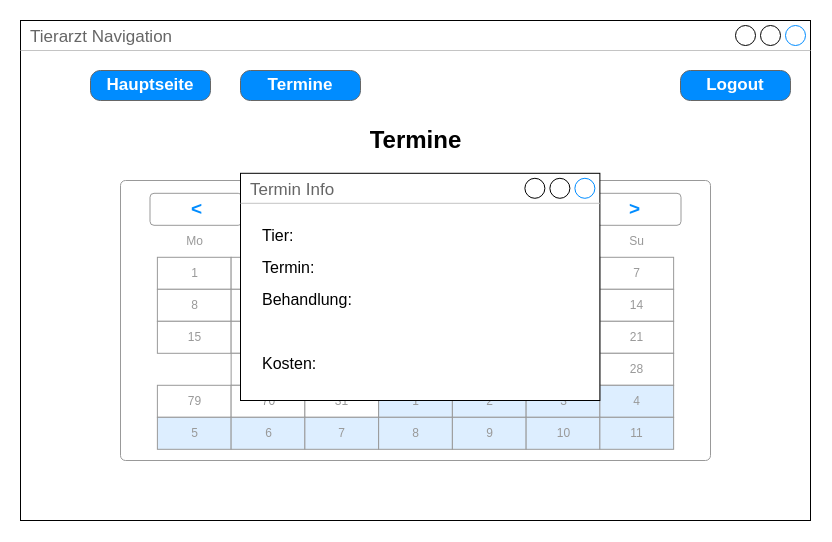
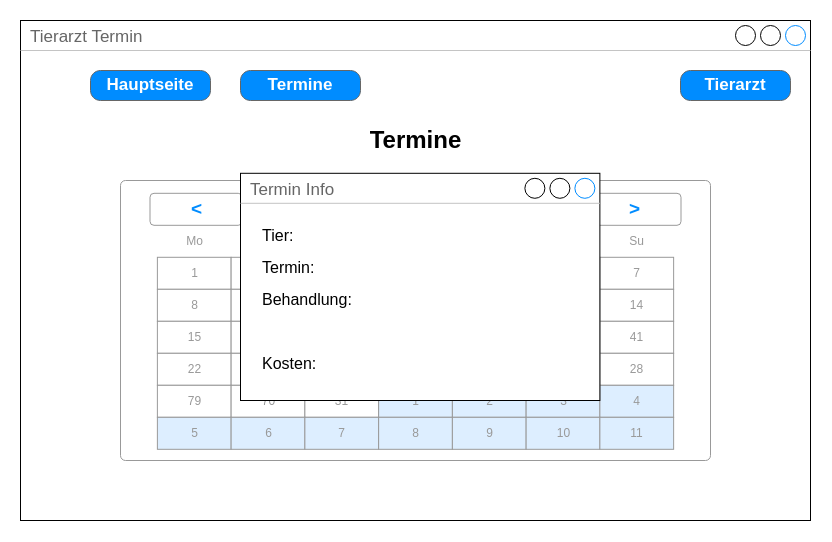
  <mxCell id="0" />
  <mxCell id="1" parent="0" />
- <mxCell id="2" value="Tierarzt Navigation" style="strokeWidth=1;shadow=0;dashed=0;align=center;html=1;shape=mxgraph.mockup.containers.window;align=left;verticalAlign=top;spacingLeft=8;strokeColor2=#008cff;strokeColor3=#c4c4c4;fontColor=#666666;mainText=;fontSize=17;labelBackgroundColor=none;" vertex="1" parent="1"><mxGeometry x="20" y="20" width="790" height="500" as="geometry" /></mxCell>
- <mxCell id="3" value="Logout" style="strokeWidth=1;shadow=0;dashed=0;align=center;html=1;shape=mxgraph.mockup.buttons.button;strokeColor=#666666;fontColor=#ffffff;mainText=;buttonStyle=round;fontSize=17;fontStyle=1;fillColor=#008cff;whiteSpace=wrap;" vertex="1" parent="1"><mxGeometry x="680" y="70" width="110" height="30" as="geometry" /></mxCell>
+ <mxCell id="2" value="Tierarzt Termin" style="strokeWidth=1;shadow=0;dashed=0;align=center;html=1;shape=mxgraph.mockup.containers.window;align=left;verticalAlign=top;spacingLeft=8;strokeColor2=#008cff;strokeColor3=#c4c4c4;fontColor=#666666;mainText=;fontSize=17;labelBackgroundColor=none;" vertex="1" parent="1"><mxGeometry x="20" y="20" width="790" height="500" as="geometry" /></mxCell>
+ <mxCell id="3" value="Tierarzt" style="strokeWidth=1;shadow=0;dashed=0;align=center;html=1;shape=mxgraph.mockup.buttons.button;strokeColor=#666666;fontColor=#ffffff;mainText=;buttonStyle=round;fontSize=17;fontStyle=1;fillColor=#008cff;whiteSpace=wrap;" vertex="1" parent="1"><mxGeometry x="680" y="70" width="110" height="30" as="geometry" /></mxCell>
  <mxCell id="4" value="Termine" style="strokeWidth=1;shadow=0;dashed=0;align=center;html=1;shape=mxgraph.mockup.buttons.button;strokeColor=#666666;fontColor=#ffffff;mainText=;buttonStyle=round;fontSize=17;fontStyle=1;fillColor=#008cff;whiteSpace=wrap;" vertex="1" parent="1"><mxGeometry x="240" y="70" width="120" height="30" as="geometry" /></mxCell>
  <mxCell id="5" value="Hauptseite" style="strokeWidth=1;shadow=0;dashed=0;align=center;html=1;shape=mxgraph.mockup.buttons.button;strokeColor=#666666;fontColor=#ffffff;mainText=;buttonStyle=round;fontSize=17;fontStyle=1;fillColor=#008cff;whiteSpace=wrap;" vertex="1" parent="1"><mxGeometry x="90" y="70" width="120" height="30" as="geometry" /></mxCell>
  <mxCell id="6" value="Termine" style="text;strokeColor=none;fillColor=none;html=1;fontSize=24;fontStyle=1;verticalAlign=middle;align=center;" vertex="1" parent="1"><mxGeometry x="365" y="120" width="100" height="40" as="geometry" /></mxCell>
  <mxCell id="7" value="" style="strokeWidth=1;shadow=0;dashed=0;align=center;html=1;shape=mxgraph.mockup.forms.rrect;rSize=5;strokeColor=#999999;fillColor=#ffffff;" vertex="1" parent="1"><mxGeometry x="120" y="180" width="590" height="280" as="geometry" /></mxCell>
  <mxCell id="8" value="Mai 2020" style="strokeWidth=1;shadow=0;dashed=0;align=center;html=1;shape=mxgraph.mockup.forms.anchor;fontColor=#999999;" vertex="1" parent="7"><mxGeometry x="110.625" y="12.8" width="368.75" height="32" as="geometry" /></mxCell>
  <mxCell id="9" value="&lt;" style="strokeWidth=1;shadow=0;dashed=0;align=center;html=1;shape=mxgraph.mockup.forms.rrect;rSize=4;strokeColor=#999999;fontColor=#008cff;fontSize=19;fontStyle=1;" vertex="1" parent="7"><mxGeometry x="29.5" y="12.8" width="92.188" height="32" as="geometry" /></mxCell>
  <mxCell id="10" value="&gt;" style="strokeWidth=1;shadow=0;dashed=0;align=center;html=1;shape=mxgraph.mockup.forms.rrect;rSize=4;strokeColor=#999999;fontColor=#008cff;fontSize=19;fontStyle=1;" vertex="1" parent="7"><mxGeometry x="468.312" y="12.8" width="92.188" height="32" as="geometry" /></mxCell>
  <mxCell id="11" value="Mo" style="strokeWidth=1;shadow=0;dashed=0;align=center;html=1;shape=mxgraph.mockup.forms.anchor;fontColor=#999999;" vertex="1" parent="7"><mxGeometry x="36.875" y="44.8" width="73.75" height="32" as="geometry" /></mxCell>
  <mxCell id="12" value="Tu" style="strokeWidth=1;shadow=0;dashed=0;align=center;html=1;shape=mxgraph.mockup.forms.anchor;fontColor=#999999;" vertex="1" parent="7"><mxGeometry x="110.625" y="44.8" width="73.75" height="32" as="geometry" /></mxCell>
  <mxCell id="13" value="We" style="strokeWidth=1;shadow=0;dashed=0;align=center;html=1;shape=mxgraph.mockup.forms.anchor;fontColor=#999999;" vertex="1" parent="7"><mxGeometry x="184.375" y="44.8" width="73.75" height="32" as="geometry" /></mxCell>
  <mxCell id="14" value="Th" style="strokeWidth=1;shadow=0;dashed=0;align=center;html=1;shape=mxgraph.mockup.forms.anchor;fontColor=#999999;" vertex="1" parent="7"><mxGeometry x="258.125" y="44.8" width="73.75" height="32" as="geometry" /></mxCell>
  <mxCell id="15" value="Fr" style="strokeWidth=1;shadow=0;dashed=0;align=center;html=1;shape=mxgraph.mockup.forms.anchor;fontColor=#999999;" vertex="1" parent="7"><mxGeometry x="331.875" y="44.8" width="73.75" height="32" as="geometry" /></mxCell>
  <mxCell id="16" value="Sa" style="strokeWidth=1;shadow=0;dashed=0;align=center;html=1;shape=mxgraph.mockup.forms.anchor;fontColor=#999999;" vertex="1" parent="7"><mxGeometry x="405.625" y="44.8" width="73.75" height="32" as="geometry" /></mxCell>
  <mxCell id="17" value="Su" style="strokeWidth=1;shadow=0;dashed=0;align=center;html=1;shape=mxgraph.mockup.forms.anchor;fontColor=#999999;" vertex="1" parent="7"><mxGeometry x="479.375" y="44.8" width="73.75" height="32" as="geometry" /></mxCell>
  <mxCell id="18" value="1" style="strokeWidth=1;shadow=0;dashed=0;align=center;html=1;shape=mxgraph.mockup.forms.rrect;rSize=0;strokeColor=#999999;fontColor=#999999;" vertex="1" parent="7"><mxGeometry x="36.875" y="76.8" width="73.75" height="32" as="geometry" /></mxCell>
  <mxCell id="19" value="2" style="strokeWidth=1;shadow=0;dashed=0;align=center;html=1;shape=mxgraph.mockup.forms.rrect;rSize=0;strokeColor=#999999;fontColor=#999999;" vertex="1" parent="7"><mxGeometry x="110.625" y="76.8" width="73.75" height="32" as="geometry" /></mxCell>
  <mxCell id="20" value="3" style="strokeWidth=1;shadow=0;dashed=0;align=center;html=1;shape=mxgraph.mockup.forms.rrect;rSize=0;strokeColor=#999999;fontColor=#999999;" vertex="1" parent="7"><mxGeometry x="184.375" y="76.8" width="73.75" height="32" as="geometry" /></mxCell>
  <mxCell id="21" value="4" style="strokeWidth=1;shadow=0;dashed=0;align=center;html=1;shape=mxgraph.mockup.forms.rrect;rSize=0;strokeColor=#999999;fontColor=#999999;" vertex="1" parent="7"><mxGeometry x="258.125" y="76.8" width="73.75" height="32" as="geometry" /></mxCell>
  <mxCell id="22" value="5" style="strokeWidth=1;shadow=0;dashed=0;align=center;html=1;shape=mxgraph.mockup.forms.rrect;rSize=0;strokeColor=#999999;fontColor=#999999;" vertex="1" parent="7"><mxGeometry x="331.875" y="76.8" width="73.75" height="32" as="geometry" /></mxCell>
  <mxCell id="23" value="6" style="strokeWidth=1;shadow=0;dashed=0;align=center;html=1;shape=mxgraph.mockup.forms.rrect;rSize=0;strokeColor=#999999;fontColor=#999999;" vertex="1" parent="7"><mxGeometry x="405.625" y="76.8" width="73.75" height="32" as="geometry" /></mxCell>
  <mxCell id="24" value="7" style="strokeWidth=1;shadow=0;dashed=0;align=center;html=1;shape=mxgraph.mockup.forms.rrect;rSize=0;strokeColor=#999999;fontColor=#999999;" vertex="1" parent="7"><mxGeometry x="479.375" y="76.8" width="73.75" height="32" as="geometry" /></mxCell>
  <mxCell id="25" value="8" style="strokeWidth=1;shadow=0;dashed=0;align=center;html=1;shape=mxgraph.mockup.forms.rrect;rSize=0;strokeColor=#999999;fontColor=#999999;" vertex="1" parent="7"><mxGeometry x="36.875" y="108.8" width="73.75" height="32" as="geometry" /></mxCell>
  <mxCell id="26" value="9" style="strokeWidth=1;shadow=0;dashed=0;align=center;html=1;shape=mxgraph.mockup.forms.rrect;rSize=0;strokeColor=#999999;fontColor=#999999;" vertex="1" parent="7"><mxGeometry x="110.625" y="108.8" width="73.75" height="32" as="geometry" /></mxCell>
  <mxCell id="27" value="10" style="strokeWidth=1;shadow=0;dashed=0;align=center;html=1;shape=mxgraph.mockup.forms.rrect;rSize=0;strokeColor=#999999;fontColor=#999999;" vertex="1" parent="7"><mxGeometry x="184.375" y="108.8" width="73.75" height="32" as="geometry" /></mxCell>
  <mxCell id="28" value="11" style="strokeWidth=1;shadow=0;dashed=0;align=center;html=1;shape=mxgraph.mockup.forms.rrect;rSize=0;strokeColor=#999999;fontColor=#999999;" vertex="1" parent="7"><mxGeometry x="258.125" y="108.8" width="73.75" height="32" as="geometry" /></mxCell>
  <mxCell id="29" value="12" style="strokeWidth=1;shadow=0;dashed=0;align=center;html=1;shape=mxgraph.mockup.forms.rrect;rSize=0;strokeColor=#999999;fontColor=#999999;" vertex="1" parent="7"><mxGeometry x="331.875" y="108.8" width="73.75" height="32" as="geometry" /></mxCell>
  <mxCell id="30" value="13" style="strokeWidth=1;shadow=0;dashed=0;align=center;html=1;shape=mxgraph.mockup.forms.rrect;rSize=0;strokeColor=#999999;fontColor=#999999;" vertex="1" parent="7"><mxGeometry x="405.625" y="108.8" width="73.75" height="32" as="geometry" /></mxCell>
  <mxCell id="31" value="14" style="strokeWidth=1;shadow=0;dashed=0;align=center;html=1;shape=mxgraph.mockup.forms.rrect;rSize=0;strokeColor=#999999;fontColor=#999999;" vertex="1" parent="7"><mxGeometry x="479.375" y="108.8" width="73.75" height="32" as="geometry" /></mxCell>
  <mxCell id="32" value="15" style="strokeWidth=1;shadow=0;dashed=0;align=center;html=1;shape=mxgraph.mockup.forms.rrect;rSize=0;strokeColor=#999999;fontColor=#999999;" vertex="1" parent="7"><mxGeometry x="36.875" y="140.8" width="73.75" height="32" as="geometry" /></mxCell>
  <mxCell id="33" value="16" style="strokeWidth=1;shadow=0;dashed=0;align=center;html=1;shape=mxgraph.mockup.forms.rrect;rSize=0;strokeColor=#999999;fontColor=#999999;" vertex="1" parent="7"><mxGeometry x="110.625" y="140.8" width="73.75" height="32" as="geometry" /></mxCell>
  <mxCell id="34" value="17" style="strokeWidth=1;shadow=0;dashed=0;align=center;html=1;shape=mxgraph.mockup.forms.rrect;rSize=0;strokeColor=#999999;fontColor=#999999;" vertex="1" parent="7"><mxGeometry x="184.375" y="140.8" width="73.75" height="32" as="geometry" /></mxCell>
  <mxCell id="35" value="18" style="strokeWidth=1;shadow=0;dashed=0;align=center;html=1;shape=mxgraph.mockup.forms.rrect;rSize=0;strokeColor=#999999;fontColor=#999999;" vertex="1" parent="7"><mxGeometry x="258.125" y="140.8" width="73.75" height="32" as="geometry" /></mxCell>
  <mxCell id="36" value="19" style="strokeWidth=1;shadow=0;dashed=0;align=center;html=1;shape=mxgraph.mockup.forms.rrect;rSize=0;strokeColor=#999999;fontColor=#999999;" vertex="1" parent="7"><mxGeometry x="331.875" y="140.8" width="73.75" height="32" as="geometry" /></mxCell>
  <mxCell id="37" value="20" style="strokeWidth=1;shadow=0;dashed=0;align=center;html=1;shape=mxgraph.mockup.forms.rrect;rSize=0;strokeColor=#999999;fontColor=#999999;" vertex="1" parent="7"><mxGeometry x="405.625" y="140.8" width="73.75" height="32" as="geometry" /></mxCell>
- <mxCell id="38" value="21" style="strokeWidth=1;shadow=0;dashed=0;align=center;html=1;shape=mxgraph.mockup.forms.rrect;rSize=0;strokeColor=#999999;fontColor=#999999;" vertex="1" parent="7"><mxGeometry x="479.375" y="140.8" width="73.75" height="32" as="geometry" /></mxCell>
+ <mxCell id="38" value="41" style="strokeWidth=1;shadow=0;dashed=0;align=center;html=1;shape=mxgraph.mockup.forms.rrect;rSize=0;strokeColor=#999999;fontColor=#999999;" vertex="1" parent="7"><mxGeometry x="479.375" y="140.8" width="73.75" height="32" as="geometry" /></mxCell>
+ <mxCell id="39" value="22" style="strokeWidth=1;shadow=0;dashed=0;align=center;html=1;shape=mxgraph.mockup.forms.rrect;rSize=0;strokeColor=#999999;fontColor=#999999;" vertex="1" parent="7"><mxGeometry x="36.875" y="172.8" width="73.75" height="32" as="geometry" /></mxCell>
  <mxCell id="40" value="23" style="strokeWidth=1;shadow=0;dashed=0;align=center;html=1;shape=mxgraph.mockup.forms.rrect;rSize=0;strokeColor=#999999;fontColor=#999999;" vertex="1" parent="7"><mxGeometry x="110.625" y="172.8" width="73.75" height="32" as="geometry" /></mxCell>
  <mxCell id="41" value="25" style="strokeWidth=1;shadow=0;dashed=0;align=center;html=1;shape=mxgraph.mockup.forms.rrect;rSize=0;strokeColor=#999999;fontColor=#999999;" vertex="1" parent="7"><mxGeometry x="258.125" y="172.8" width="73.75" height="32" as="geometry" /></mxCell>
  <mxCell id="42" value="26" style="strokeWidth=1;shadow=0;dashed=0;align=center;html=1;shape=mxgraph.mockup.forms.rrect;rSize=0;strokeColor=#999999;fontColor=#999999;" vertex="1" parent="7"><mxGeometry x="331.875" y="172.8" width="73.75" height="32" as="geometry" /></mxCell>
  <mxCell id="43" value="27" style="strokeWidth=1;shadow=0;dashed=0;align=center;html=1;shape=mxgraph.mockup.forms.rrect;rSize=0;strokeColor=#999999;fontColor=#999999;" vertex="1" parent="7"><mxGeometry x="405.625" y="172.8" width="73.75" height="32" as="geometry" /></mxCell>
  <mxCell id="44" value="28" style="strokeWidth=1;shadow=0;dashed=0;align=center;html=1;shape=mxgraph.mockup.forms.rrect;rSize=0;strokeColor=#999999;fontColor=#999999;" vertex="1" parent="7"><mxGeometry x="479.375" y="172.8" width="73.75" height="32" as="geometry" /></mxCell>
  <mxCell id="45" value="79" style="strokeWidth=1;shadow=0;dashed=0;align=center;html=1;shape=mxgraph.mockup.forms.rrect;rSize=0;strokeColor=#999999;fontColor=#999999;" vertex="1" parent="7"><mxGeometry x="36.875" y="204.8" width="73.75" height="32" as="geometry" /></mxCell>
  <mxCell id="46" value="70" style="strokeWidth=1;shadow=0;dashed=0;align=center;html=1;shape=mxgraph.mockup.forms.rrect;rSize=0;strokeColor=#999999;fontColor=#999999;" vertex="1" parent="7"><mxGeometry x="110.625" y="204.8" width="73.75" height="32" as="geometry" /></mxCell>
  <mxCell id="47" value="31" style="strokeWidth=1;shadow=0;dashed=0;align=center;html=1;shape=mxgraph.mockup.forms.rrect;rSize=0;strokeColor=#999999;fontColor=#999999;" vertex="1" parent="7"><mxGeometry x="184.375" y="204.8" width="73.75" height="32" as="geometry" /></mxCell>
  <mxCell id="48" value="1" style="strokeWidth=1;shadow=0;dashed=0;align=center;html=1;shape=mxgraph.mockup.forms.rrect;rSize=0;strokeColor=#999999;fontColor=#999999;fillColor=#ddeeff;" vertex="1" parent="7"><mxGeometry x="258.125" y="204.8" width="73.75" height="32" as="geometry" /></mxCell>
  <mxCell id="49" value="2" style="strokeWidth=1;shadow=0;dashed=0;align=center;html=1;shape=mxgraph.mockup.forms.rrect;rSize=0;strokeColor=#999999;fontColor=#999999;fillColor=#ddeeff;" vertex="1" parent="7"><mxGeometry x="331.875" y="204.8" width="73.75" height="32" as="geometry" /></mxCell>
  <mxCell id="50" value="3" style="strokeWidth=1;shadow=0;dashed=0;align=center;html=1;shape=mxgraph.mockup.forms.rrect;rSize=0;strokeColor=#999999;fontColor=#999999;fillColor=#ddeeff;" vertex="1" parent="7"><mxGeometry x="405.625" y="204.8" width="73.75" height="32" as="geometry" /></mxCell>
  <mxCell id="51" value="4" style="strokeWidth=1;shadow=0;dashed=0;align=center;html=1;shape=mxgraph.mockup.forms.rrect;rSize=0;strokeColor=#999999;fontColor=#999999;fillColor=#ddeeff;" vertex="1" parent="7"><mxGeometry x="479.375" y="204.8" width="73.75" height="32" as="geometry" /></mxCell>
  <mxCell id="52" value="5" style="strokeWidth=1;shadow=0;dashed=0;align=center;html=1;shape=mxgraph.mockup.forms.rrect;rSize=0;strokeColor=#999999;fontColor=#999999;fillColor=#ddeeff;" vertex="1" parent="7"><mxGeometry x="36.875" y="236.8" width="73.75" height="32" as="geometry" /></mxCell>
  <mxCell id="53" value="6" style="strokeWidth=1;shadow=0;dashed=0;align=center;html=1;shape=mxgraph.mockup.forms.rrect;rSize=0;strokeColor=#999999;fontColor=#999999;fillColor=#ddeeff;" vertex="1" parent="7"><mxGeometry x="110.625" y="236.8" width="73.75" height="32" as="geometry" /></mxCell>
  <mxCell id="54" value="7" style="strokeWidth=1;shadow=0;dashed=0;align=center;html=1;shape=mxgraph.mockup.forms.rrect;rSize=0;strokeColor=#999999;fontColor=#999999;fillColor=#ddeeff;" vertex="1" parent="7"><mxGeometry x="184.375" y="236.8" width="73.75" height="32" as="geometry" /></mxCell>
  <mxCell id="55" value="8" style="strokeWidth=1;shadow=0;dashed=0;align=center;html=1;shape=mxgraph.mockup.forms.rrect;rSize=0;strokeColor=#999999;fontColor=#999999;fillColor=#ddeeff;" vertex="1" parent="7"><mxGeometry x="258.125" y="236.8" width="73.75" height="32" as="geometry" /></mxCell>
  <mxCell id="56" value="9" style="strokeWidth=1;shadow=0;dashed=0;align=center;html=1;shape=mxgraph.mockup.forms.rrect;rSize=0;strokeColor=#999999;fontColor=#999999;fillColor=#ddeeff;" vertex="1" parent="7"><mxGeometry x="331.875" y="236.8" width="73.75" height="32" as="geometry" /></mxCell>
  <mxCell id="57" value="10" style="strokeWidth=1;shadow=0;dashed=0;align=center;html=1;shape=mxgraph.mockup.forms.rrect;rSize=0;strokeColor=#999999;fontColor=#999999;fillColor=#ddeeff;" vertex="1" parent="7"><mxGeometry x="405.625" y="236.8" width="73.75" height="32" as="geometry" /></mxCell>
  <mxCell id="58" value="11" style="strokeWidth=1;shadow=0;dashed=0;align=center;html=1;shape=mxgraph.mockup.forms.rrect;rSize=0;strokeColor=#999999;fontColor=#999999;fillColor=#ddeeff;" vertex="1" parent="7"><mxGeometry x="479.375" y="236.8" width="73.75" height="32" as="geometry" /></mxCell>
  <mxCell id="59" value="24" style="strokeWidth=1;shadow=0;dashed=0;align=center;html=1;shape=mxgraph.mockup.forms.rrect;rSize=0;strokeColor=#ff0000;fontColor=#ffffff;strokeWidth=2;fillColor=#008cff;" vertex="1" parent="7"><mxGeometry x="184.375" y="172.8" width="73.75" height="32" as="geometry" /></mxCell>
  <mxCell id="60" value="Termin Info" style="strokeWidth=1;shadow=0;dashed=0;align=center;html=1;shape=mxgraph.mockup.containers.window;align=left;verticalAlign=top;spacingLeft=8;strokeColor2=#008cff;strokeColor3=#c4c4c4;fontColor=#666666;mainText=;fontSize=17;labelBackgroundColor=none;" vertex="1" parent="7"><mxGeometry x="120" y="-7.2" width="359.38" height="227.2" as="geometry" /></mxCell>
  <mxCell id="61" value="Tier:" style="text;html=1;strokeColor=none;fillColor=none;align=left;verticalAlign=middle;whiteSpace=wrap;rounded=0;fontSize=16;" vertex="1" parent="7"><mxGeometry x="140" y="44.8" width="40" height="20" as="geometry" /></mxCell>
  <mxCell id="62" value="Termin:" style="text;html=1;strokeColor=none;fillColor=none;align=left;verticalAlign=middle;whiteSpace=wrap;rounded=0;fontSize=16;" vertex="1" parent="7"><mxGeometry x="140" y="76.8" width="40" height="20" as="geometry" /></mxCell>
  <mxCell id="63" value="Behandlung:" style="text;html=1;strokeColor=none;fillColor=none;align=left;verticalAlign=middle;whiteSpace=wrap;rounded=0;fontSize=16;" vertex="1" parent="7"><mxGeometry x="140" y="108.8" width="40" height="20" as="geometry" /></mxCell>
  <mxCell id="64" value="Kosten:" style="text;html=1;strokeColor=none;fillColor=none;align=left;verticalAlign=middle;whiteSpace=wrap;rounded=0;fontSize=16;" vertex="1" parent="7"><mxGeometry x="140" y="172.8" width="40" height="20" as="geometry" /></mxCell>
